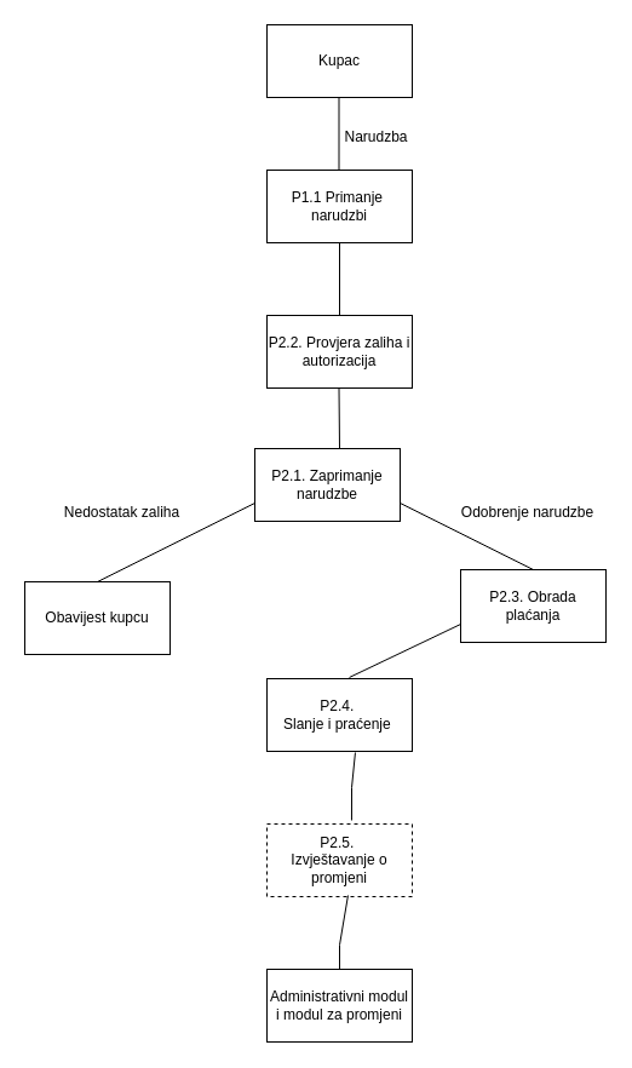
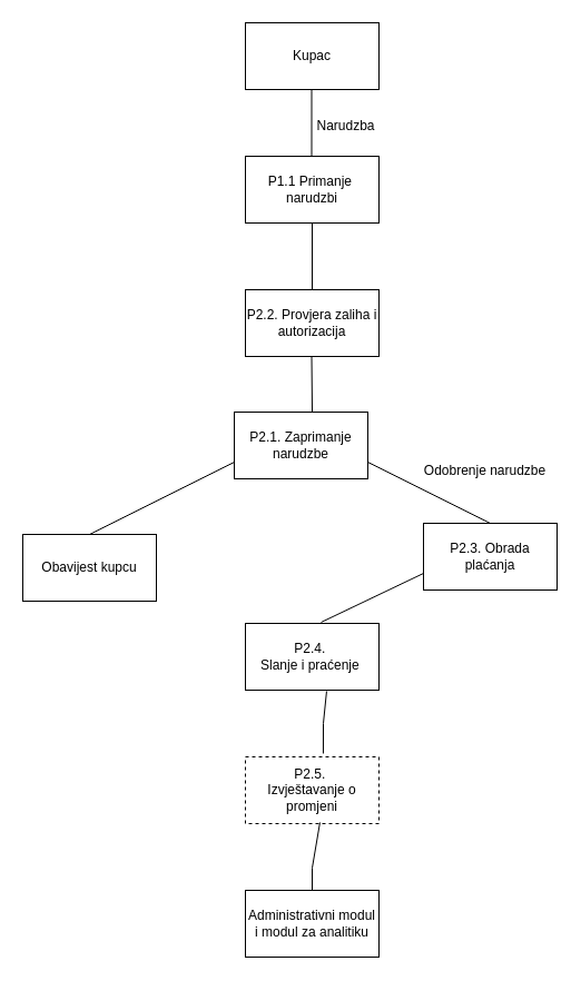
  <mxCell id="0" />
  <mxCell id="1" parent="0" />
  <mxCell id="2" value="Kupac" style="rounded=0;whiteSpace=wrap;html=1;" vertex="1" parent="1"><mxGeometry x="220" y="20" width="120" height="60" as="geometry" /></mxCell>
  <mxCell id="3" value="P2.1. Zaprimanje narudzbe" style="rounded=0;whiteSpace=wrap;html=1;" vertex="1" parent="1"><mxGeometry x="210" y="370" width="120" height="60" as="geometry" /></mxCell>
  <mxCell id="4" value="&lt;div&gt;P1.1 Primanje&amp;nbsp; narudzbi&lt;/div&gt;" style="rounded=0;whiteSpace=wrap;html=1;" vertex="1" parent="1"><mxGeometry x="220" y="140" width="120" height="60" as="geometry" /></mxCell>
  <mxCell id="5" value="P2.2. Provjera zaliha i autorizacija" style="rounded=0;whiteSpace=wrap;html=1;" vertex="1" parent="1"><mxGeometry x="220" y="260" width="120" height="60" as="geometry" /></mxCell>
  <mxCell id="6" value="P2.3. Obrada plaćanja" style="rounded=0;whiteSpace=wrap;html=1;" vertex="1" parent="1"><mxGeometry x="380" y="470" width="120" height="60" as="geometry" /></mxCell>
  <mxCell id="7" value="Obavijest kupcu" style="rounded=0;whiteSpace=wrap;html=1;" vertex="1" parent="1"><mxGeometry x="20" y="480" width="120" height="60" as="geometry" /></mxCell>
  <mxCell id="8" value="" style="endArrow=none;html=1;rounded=0;entryX=0.5;entryY=0;entryDx=0;entryDy=0;exitX=0;exitY=0.75;exitDx=0;exitDy=0;" edge="1" parent="1" source="3" target="7"><mxGeometry width="50" height="50" relative="1" as="geometry"><mxPoint x="510" y="400" as="sourcePoint" /><mxPoint x="330" y="460" as="targetPoint" /></mxGeometry></mxCell>
  <mxCell id="9" value="" style="endArrow=none;html=1;rounded=0;entryX=0.5;entryY=0;entryDx=0;entryDy=0;exitX=1;exitY=0.75;exitDx=0;exitDy=0;" edge="1" parent="1" source="3" target="6"><mxGeometry width="50" height="50" relative="1" as="geometry"><mxPoint x="570" y="140" as="sourcePoint" /><mxPoint x="350" y="230" as="targetPoint" /></mxGeometry></mxCell>
  <mxCell id="10" value="" style="endArrow=none;html=1;rounded=0;entryX=0.5;entryY=0;entryDx=0;entryDy=0;exitX=0.5;exitY=1;exitDx=0;exitDy=0;" edge="1" parent="1" source="4" target="5"><mxGeometry width="50" height="50" relative="1" as="geometry"><mxPoint x="270" y="140" as="sourcePoint" /><mxPoint x="50" y="230" as="targetPoint" /></mxGeometry></mxCell>
  <mxCell id="11" value="P2.4.&amp;nbsp;&lt;div&gt;Slanje i praćenje&amp;nbsp;&lt;/div&gt;" style="rounded=0;whiteSpace=wrap;html=1;" vertex="1" parent="1"><mxGeometry x="220" y="560" width="120" height="60" as="geometry" /></mxCell>
  <mxCell id="12" value="P2.5.&amp;nbsp;&lt;div&gt;Izvještavanje o promjeni&lt;/div&gt;" style="rounded=0;whiteSpace=wrap;html=1;dashed=1;" vertex="1" parent="1"><mxGeometry x="220" y="680" width="120" height="60" as="geometry" /></mxCell>
- <mxCell id="13" value="Administrativni modul i modul za promjeni" style="rounded=0;whiteSpace=wrap;html=1;" vertex="1" parent="1"><mxGeometry x="220" y="800" width="120" height="60" as="geometry" /></mxCell>
+ <mxCell id="13" value="Administrativni modul i modul za analitiku" style="rounded=0;whiteSpace=wrap;html=1;" vertex="1" parent="1"><mxGeometry x="220" y="800" width="120" height="60" as="geometry" /></mxCell>
  <mxCell id="14" value="" style="endArrow=none;html=1;rounded=0;entryX=0.5;entryY=0;entryDx=0;entryDy=0;exitX=0.5;exitY=1;exitDx=0;exitDy=0;" edge="1" parent="1"><mxGeometry width="50" height="50" relative="1" as="geometry"><mxPoint x="279.5" y="80" as="sourcePoint" /><mxPoint x="279.5" y="140" as="targetPoint" /></mxGeometry></mxCell>
  <mxCell id="15" value="" style="endArrow=none;html=1;rounded=0;exitX=0.5;exitY=1;exitDx=0;exitDy=0;" edge="1" parent="1"><mxGeometry width="50" height="50" relative="1" as="geometry"><mxPoint x="279.5" y="320" as="sourcePoint" /><mxPoint x="280" y="370" as="targetPoint" /></mxGeometry></mxCell>
  <mxCell id="16" value="" style="endArrow=none;html=1;rounded=0;exitX=0;exitY=0.75;exitDx=0;exitDy=0;entryX=0.567;entryY=-0.017;entryDx=0;entryDy=0;entryPerimeter=0;" edge="1" parent="1" source="6" target="11"><mxGeometry width="50" height="50" relative="1" as="geometry"><mxPoint x="330" y="480" as="sourcePoint" /><mxPoint x="330.5" y="530" as="targetPoint" /></mxGeometry></mxCell>
  <mxCell id="17" value="" style="endArrow=none;html=1;rounded=0;exitX=0.608;exitY=1.017;exitDx=0;exitDy=0;entryX=0.583;entryY=-0.05;entryDx=0;entryDy=0;entryPerimeter=0;exitPerimeter=0;" edge="1" parent="1" source="11" target="12"><mxGeometry width="50" height="50" relative="1" as="geometry"><mxPoint x="350" y="590" as="sourcePoint" /><mxPoint x="350.5" y="640" as="targetPoint" /><Array as="points"><mxPoint x="290" y="650" /></Array></mxGeometry></mxCell>
  <mxCell id="18" value="" style="endArrow=none;html=1;rounded=0;exitX=0.558;exitY=0.983;exitDx=0;exitDy=0;entryX=0.5;entryY=0;entryDx=0;entryDy=0;exitPerimeter=0;" edge="1" parent="1" source="12" target="13"><mxGeometry width="50" height="50" relative="1" as="geometry"><mxPoint x="390" y="650" as="sourcePoint" /><mxPoint x="390.5" y="700" as="targetPoint" /><Array as="points"><mxPoint x="280" y="780" /></Array></mxGeometry></mxCell>
  <mxCell id="19" value="Narudzba" style="text;html=1;align=center;verticalAlign=middle;resizable=0;points=[];autosize=1;strokeColor=none;fillColor=none;" vertex="1" parent="1"><mxGeometry x="270" y="98" width="80" height="30" as="geometry" /></mxCell>
- <mxCell id="20" value="Nedostatak zaliha" style="text;html=1;align=center;verticalAlign=middle;resizable=0;points=[];autosize=1;strokeColor=none;fillColor=none;" vertex="1" parent="1"><mxGeometry x="40" y="408" width="120" height="30" as="geometry" /></mxCell>
  <mxCell id="21" value="Odobrenje narudzbe" style="text;html=1;align=center;verticalAlign=middle;resizable=0;points=[];autosize=1;strokeColor=none;fillColor=none;" vertex="1" parent="1"><mxGeometry x="370" y="408" width="130" height="30" as="geometry" /></mxCell>
